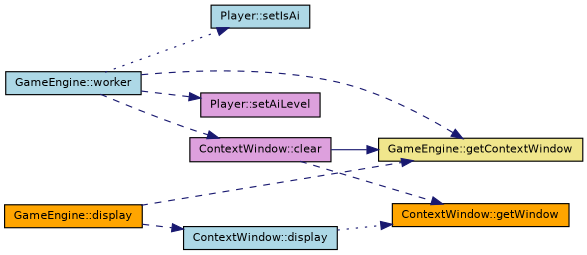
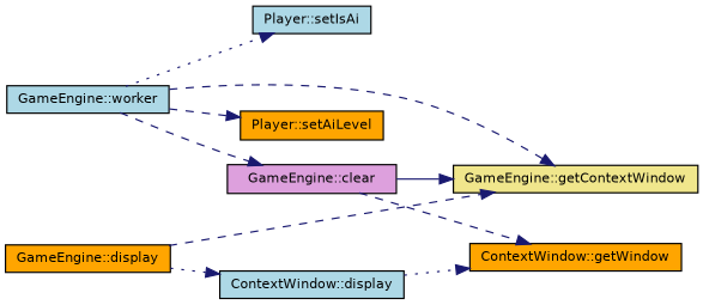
  digraph {
    rankdir=LR
    node [color=black fillcolor=lightblue fontname=Helvetica fontsize=10 shape=record style=filled]
    edge [color=midnightblue fontname=Helvetica fontsize=10 labelfontname=Helvetica labelfontsize=10 style=dashed]
    n1 [fontcolor=black height=0.2 label="GameEngine::worker" width=0.4]
-   n2 [fillcolor=plum height=0.2 label="ContextWindow::clear" width=0.4]
+   n2 [fillcolor=plum height=0.2 label="GameEngine::clear" width=0.4]
    n3 [fillcolor=khaki height=0.2 label="GameEngine::getContextWindow" width=0.4]
-   n4 [fillcolor=plum height=0.2 label="Player::setAiLevel" width=0.4]
+   n4 [fillcolor=orange height=0.2 label="Player::setAiLevel" width=0.4]
    n5 [height=0.2 label="Player::setIsAi" width=0.4]
    n6 [fillcolor=orange height=0.2 label="ContextWindow::getWindow" width=0.4]
    n7 [fillcolor=orange height=0.2 label="GameEngine::display" width=0.4]
    n8 [height=0.2 label="ContextWindow::display" width=0.4]
    n1 -> n2
    n1 -> n3
    n1 -> n4
    n1 -> n5 [style=dotted]
    n2 -> n3 [style=solid]
    n2 -> n6
    n7 -> n3
-   n7 -> n8
+   n7 -> n8 [style=dotted]
    n8 -> n6 [style=dotted]
  }
